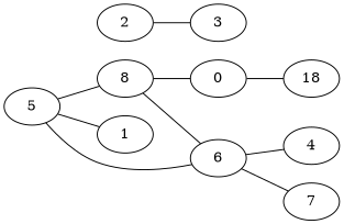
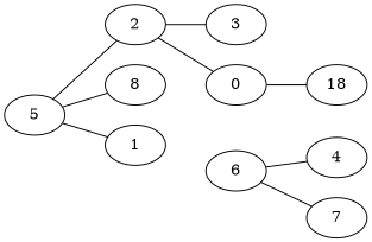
  graph {
    rankdir=LR
    5
    2
    8
    1
    3
    6
    n7 [label=0]
    4
    7
    n10 [label=18]
-   5 -- 6
+   5 -- 2
    5 -- 8
    5 -- 1
    2 -- 3
-   8 -- 6
-   8 -- n7
+   2 -- n7
    6 -- 4
    6 -- 7
    n7 -- n10
  }
